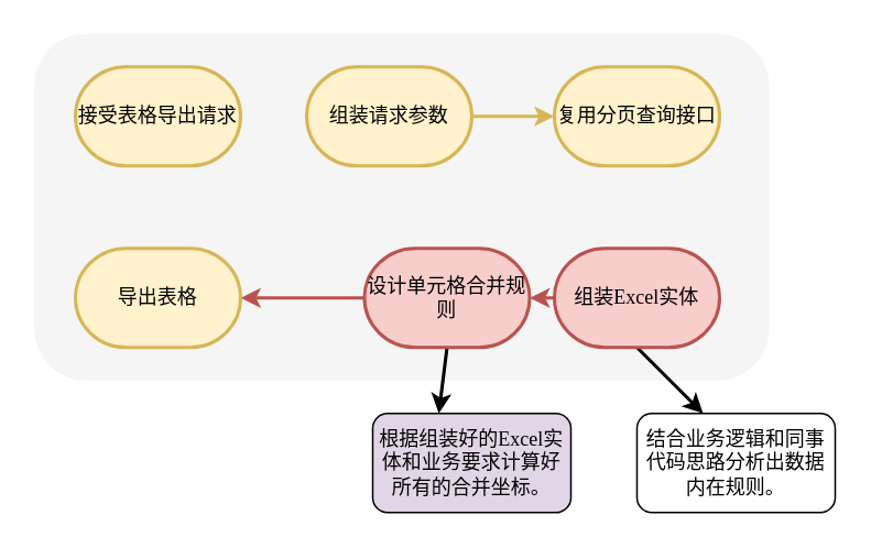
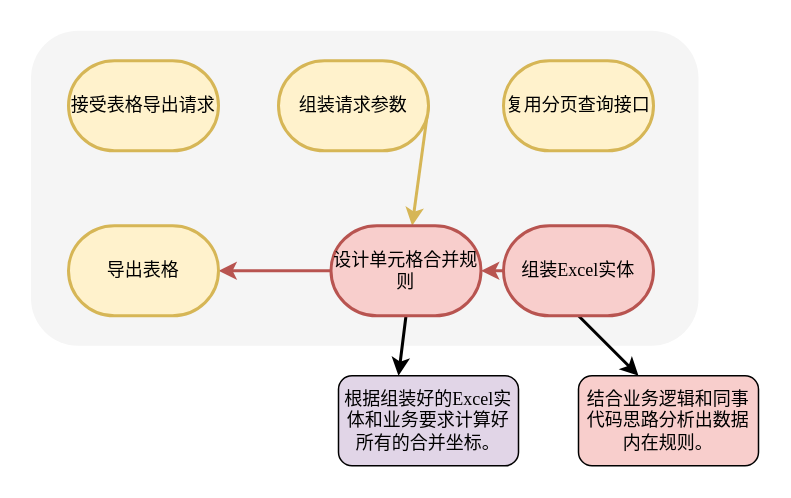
  <mxCell id="0" />
  <mxCell id="1" parent="0" />
  <mxCell id="2" value="" style="rounded=1;whiteSpace=wrap;html=1;fontFamily=仿宋;fillColor=#f5f5f5;fontColor=#333333;strokeColor=none;" vertex="1" parent="1"><mxGeometry x="20" width="445" height="210" as="geometry" y="20" /></mxCell>
  <mxCell id="3" value="接受表格导出请求" style="strokeWidth=2;html=1;shape=mxgraph.flowchart.terminator;whiteSpace=wrap;fillColor=#fff2cc;strokeColor=#d6b656;fontFamily=仿宋;" vertex="1" parent="1"><mxGeometry x="45" y="40" width="100" height="60" as="geometry" /></mxCell>
- <mxCell id="4" style="edgeStyle=none;html=1;exitX=1;exitY=0.5;exitDx=0;exitDy=0;exitPerimeter=0;entryX=0;entryY=0.5;entryDx=0;entryDy=0;entryPerimeter=0;fillColor=#fff2cc;strokeColor=#d6b656;strokeWidth=2;fontFamily=仿宋;" edge="1" parent="1" source="5" target="6"><mxGeometry relative="1" as="geometry" /></mxCell>
+ <mxCell id="4" style="edgeStyle=none;html=1;exitX=1;exitY=0.5;exitDx=0;exitDy=0;exitPerimeter=0;fillColor=#fff2cc;strokeColor=#d6b656;strokeWidth=2;fontFamily=仿宋;" edge="1" parent="1" source="5" target="12"><mxGeometry relative="1" as="geometry" /></mxCell>
  <mxCell id="5" value="组装请求参数" style="strokeWidth=2;html=1;shape=mxgraph.flowchart.terminator;whiteSpace=wrap;fillColor=#fff2cc;strokeColor=#d6b656;fontFamily=仿宋;" vertex="1" parent="1"><mxGeometry x="185" y="40" width="100" height="60" as="geometry" /></mxCell>
  <mxCell id="6" value="复用分页查询接口" style="strokeWidth=2;html=1;shape=mxgraph.flowchart.terminator;whiteSpace=wrap;fillColor=#fff2cc;strokeColor=#d6b656;fontFamily=仿宋;" vertex="1" parent="1"><mxGeometry x="335" y="40" width="100" height="60" as="geometry" /></mxCell>
  <mxCell id="7" style="edgeStyle=none;html=1;exitX=0;exitY=0.5;exitDx=0;exitDy=0;exitPerimeter=0;entryX=1;entryY=0.5;entryDx=0;entryDy=0;entryPerimeter=0;fillColor=#f8cecc;strokeColor=#b85450;strokeWidth=2;fontFamily=仿宋;" edge="1" parent="1" source="9" target="12"><mxGeometry relative="1" as="geometry" /></mxCell>
  <mxCell id="8" style="edgeStyle=none;html=1;exitX=0.5;exitY=1;exitDx=0;exitDy=0;exitPerimeter=0;strokeWidth=2;fontFamily=仿宋;" edge="1" parent="1" source="9"><mxGeometry relative="1" as="geometry"><mxPoint x="425" y="250" as="targetPoint" /></mxGeometry></mxCell>
  <mxCell id="9" value="组装Excel实体" style="strokeWidth=2;html=1;shape=mxgraph.flowchart.terminator;whiteSpace=wrap;fillColor=#f8cecc;strokeColor=#b85450;fontFamily=仿宋;" vertex="1" parent="1"><mxGeometry x="335" y="150" width="100" height="60" as="geometry" /></mxCell>
  <mxCell id="10" style="edgeStyle=none;html=1;exitX=0;exitY=0.5;exitDx=0;exitDy=0;exitPerimeter=0;entryX=1;entryY=0.5;entryDx=0;entryDy=0;entryPerimeter=0;fillColor=#f8cecc;strokeColor=#b85450;strokeWidth=2;fontFamily=仿宋;" edge="1" parent="1" source="12" target="13"><mxGeometry relative="1" as="geometry" /></mxCell>
  <mxCell id="11" style="edgeStyle=none;html=1;exitX=0.5;exitY=1;exitDx=0;exitDy=0;exitPerimeter=0;strokeWidth=2;fontFamily=仿宋;" edge="1" parent="1" source="12"><mxGeometry relative="1" as="geometry"><mxPoint x="265" y="250" as="targetPoint" /></mxGeometry></mxCell>
  <mxCell id="12" value="设计单元格合并规则" style="strokeWidth=2;html=1;shape=mxgraph.flowchart.terminator;whiteSpace=wrap;fillColor=#f8cecc;strokeColor=#b85450;fontFamily=仿宋;" vertex="1" parent="1"><mxGeometry x="220" y="150" width="100" height="60" as="geometry" /></mxCell>
  <mxCell id="13" value="导出表格" style="strokeWidth=2;html=1;shape=mxgraph.flowchart.terminator;whiteSpace=wrap;fillColor=#fff2cc;strokeColor=#d6b656;fontFamily=仿宋;" vertex="1" parent="1"><mxGeometry x="45" y="150" width="100" height="60" as="geometry" /></mxCell>
  <mxCell id="14" value="根据组装好的Excel实体和业务要求计算好所有的合并坐标。" style="rounded=1;whiteSpace=wrap;html=1;fontFamily=仿宋;fillColor=#e1d5e7;" vertex="1" parent="1"><mxGeometry x="225" y="250" width="120" height="60" as="geometry" /></mxCell>
- <mxCell id="15" value="结合业务逻辑和同事代码思路分析出数据内在规则。" style="rounded=1;whiteSpace=wrap;html=1;fontFamily=仿宋;" vertex="1" parent="1"><mxGeometry x="385" y="250" width="120" height="60" as="geometry" /></mxCell>
+ <mxCell id="15" value="结合业务逻辑和同事代码思路分析出数据内在规则。" style="rounded=1;whiteSpace=wrap;html=1;fontFamily=仿宋;fillColor=#f8cecc;" vertex="1" parent="1"><mxGeometry x="385" y="250" width="120" height="60" as="geometry" /></mxCell>
